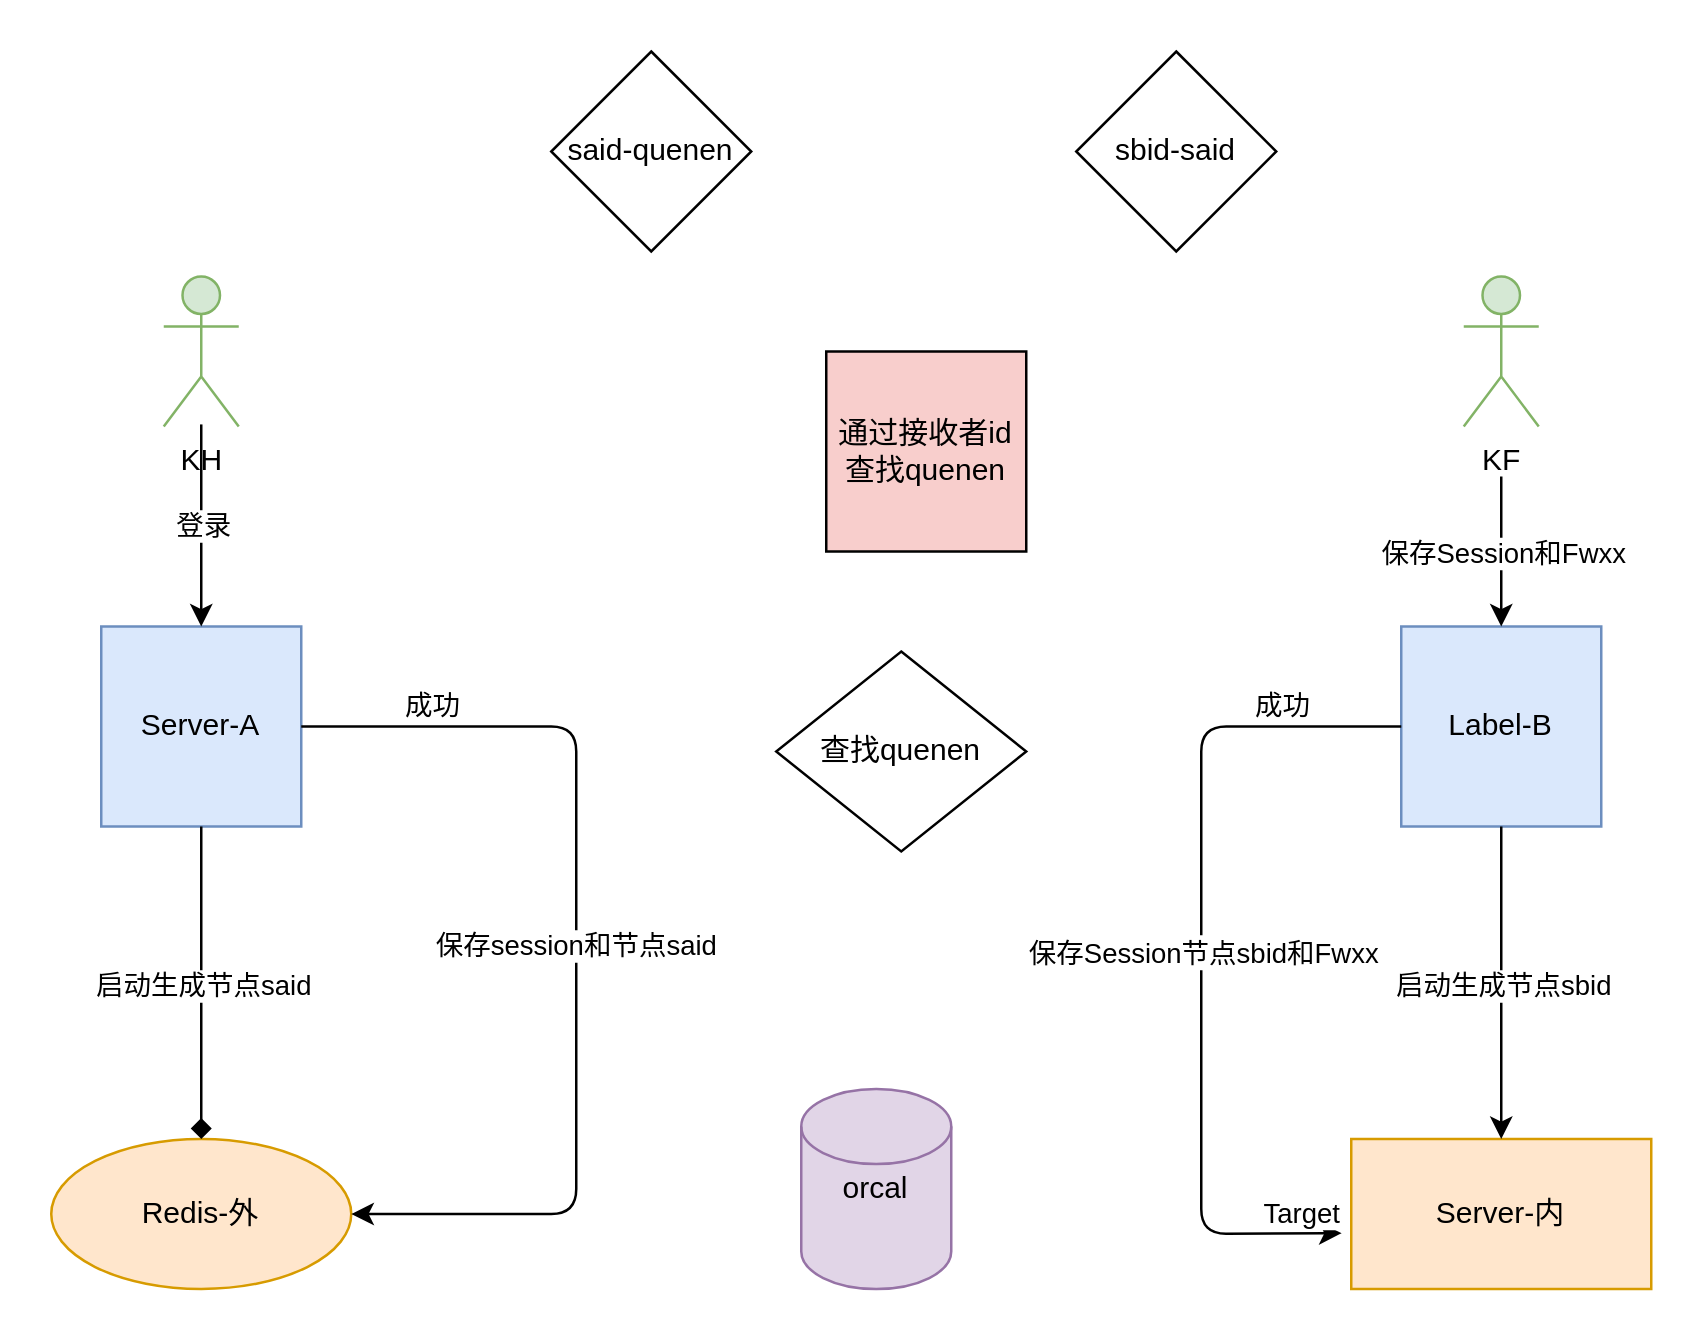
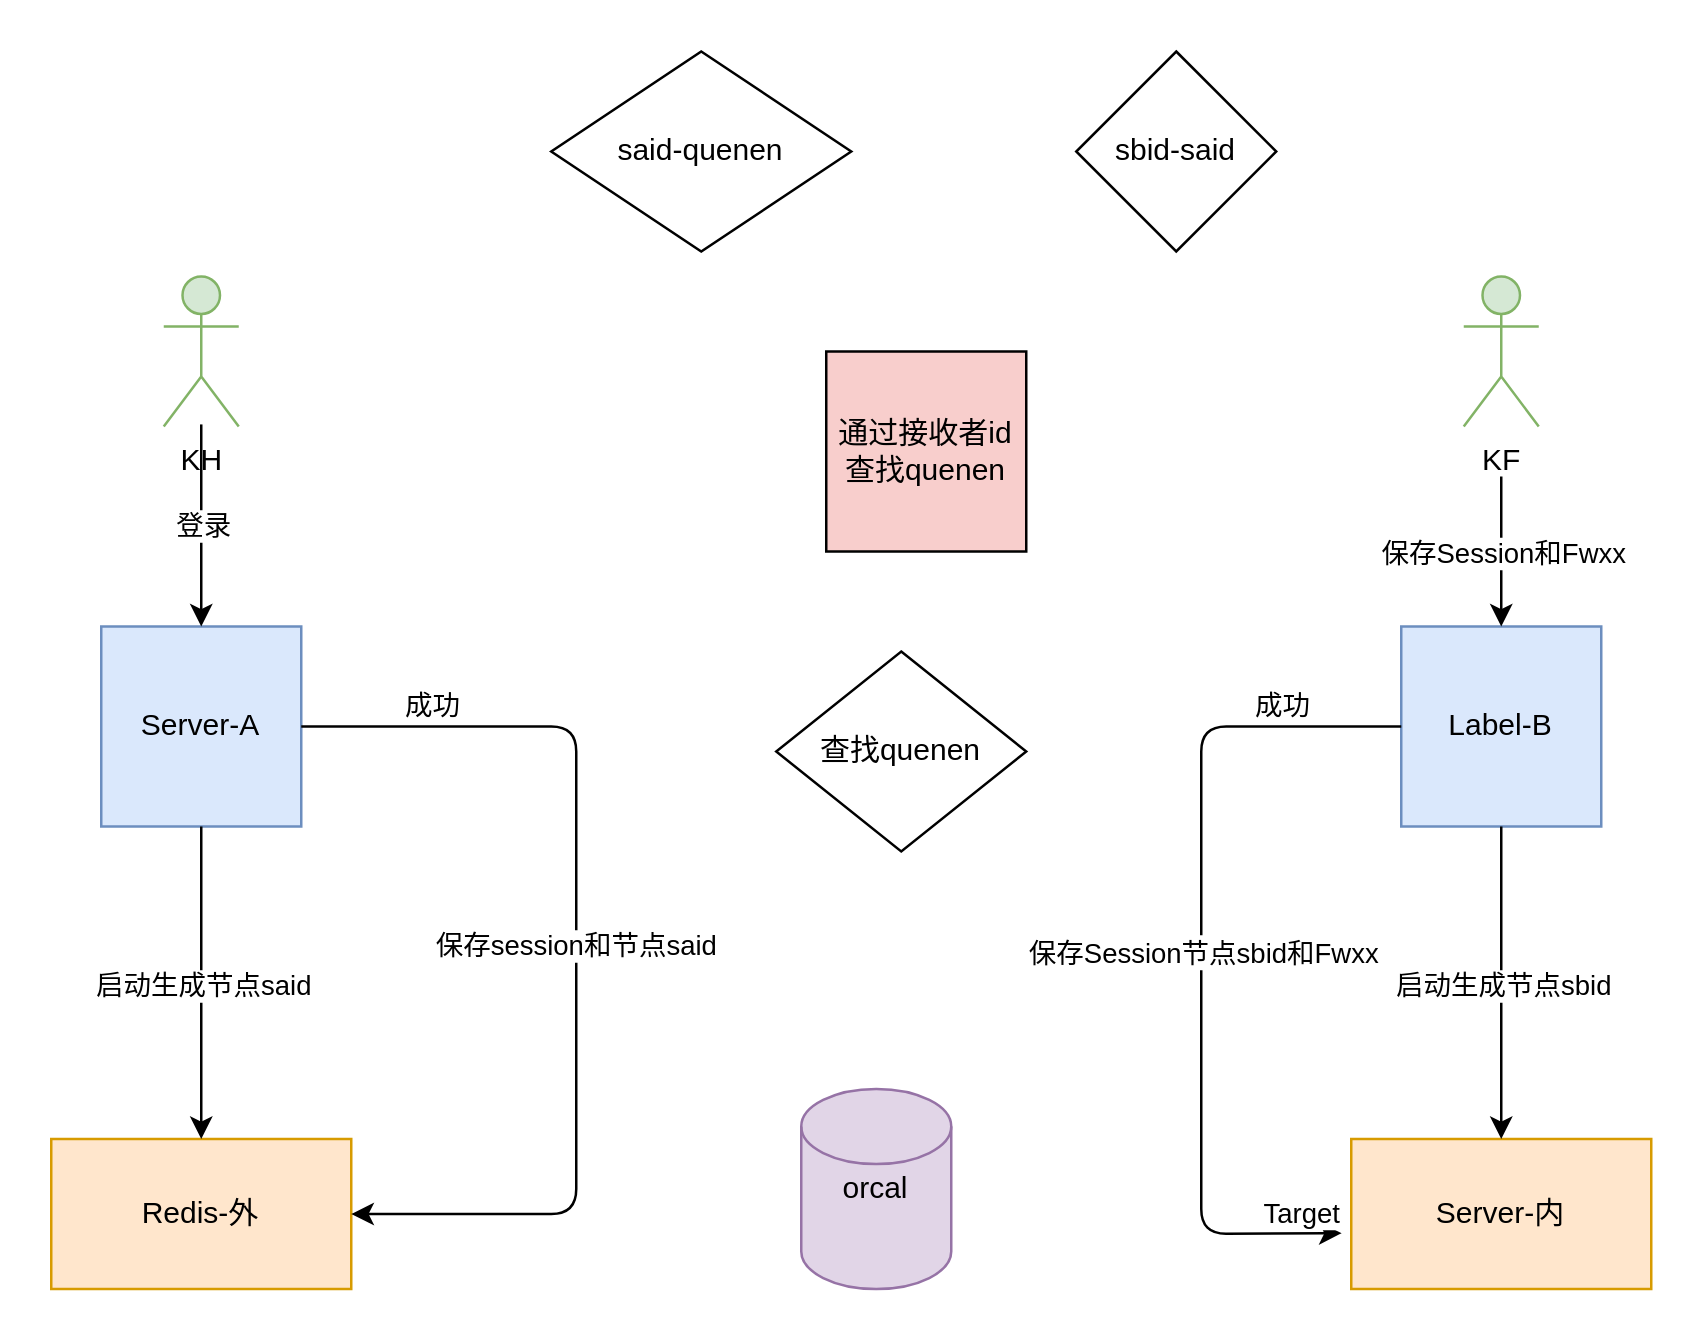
  <mxCell id="0" />
  <mxCell id="1" parent="0" />
  <mxCell id="2" value="Server-内" style="rounded=0;whiteSpace=wrap;html=1;fillColor=#ffe6cc;strokeColor=#d79b00;" parent="1" vertex="1"><mxGeometry x="540" y="455" width="120" height="60" as="geometry" /></mxCell>
  <mxCell id="3" value="Server-A" style="whiteSpace=wrap;html=1;aspect=fixed;fillColor=#dae8fc;strokeColor=#6c8ebf;" parent="1" vertex="1"><mxGeometry x="40" y="250" width="80" height="80" as="geometry" /></mxCell>
  <mxCell id="4" value="Label-B" style="whiteSpace=wrap;html=1;aspect=fixed;fillColor=#dae8fc;strokeColor=#6c8ebf;" parent="1" vertex="1"><mxGeometry x="560" y="250" width="80" height="80" as="geometry" /></mxCell>
- <mxCell id="5" value="Redis-外" style="ellipse;whiteSpace=wrap;html=1;fillColor=#ffe6cc;strokeColor=#d79b00;" parent="1" vertex="1"><mxGeometry x="20" y="455" width="120" height="60" as="geometry" /></mxCell>
+ <mxCell id="5" value="Redis-外" style="rounded=0;whiteSpace=wrap;html=1;fillColor=#ffe6cc;strokeColor=#d79b00;" parent="1" vertex="1"><mxGeometry x="20" y="455" width="120" height="60" as="geometry" /></mxCell>
  <mxCell id="6" value="orcal" style="shape=cylinder2;whiteSpace=wrap;html=1;boundedLbl=1;backgroundOutline=1;size=15;fillColor=#e1d5e7;strokeColor=#9673a6;" parent="1" vertex="1"><mxGeometry x="320" y="435" width="60" height="80" as="geometry" /></mxCell>
  <mxCell id="7" value="KH" style="shape=umlActor;verticalLabelPosition=bottom;verticalAlign=top;html=1;outlineConnect=0;fillColor=#d5e8d4;strokeColor=#82b366;" parent="1" vertex="1"><mxGeometry x="65" y="110" width="30" height="60" as="geometry" /></mxCell>
  <mxCell id="8" value="KF" style="shape=umlActor;verticalLabelPosition=bottom;verticalAlign=top;html=1;outlineConnect=0;fillColor=#d5e8d4;strokeColor=#82b366;" parent="1" vertex="1"><mxGeometry x="585" y="110" width="30" height="60" as="geometry" /></mxCell>
  <mxCell id="9" value="" style="endArrow=classic;html=1;" parent="1" target="4" edge="1"><mxGeometry relative="1" as="geometry"><mxPoint x="600" y="190" as="sourcePoint" /><mxPoint x="700" y="190" as="targetPoint" /></mxGeometry></mxCell>
  <mxCell id="10" value="保存Session和Fwxx" style="edgeLabel;resizable=0;html=1;align=center;verticalAlign=middle;" parent="9" connectable="0" vertex="1"><mxGeometry relative="1" as="geometry" /></mxCell>
- <mxCell id="11" value="said-quenen" style="rhombus;whiteSpace=wrap;html=1;" parent="1" vertex="1"><mxGeometry x="220" y="20" width="80" height="80" as="geometry" /></mxCell>
- <mxCell id="12" value="" style="endArrow=diamond;html=1;exitX=0.5;exitY=1;exitDx=0;exitDy=0;entryX=0.5;entryY=0;entryDx=0;entryDy=0;" parent="1" source="3" target="5" edge="1"><mxGeometry relative="1" as="geometry"><mxPoint x="240" y="320" as="sourcePoint" /><mxPoint x="340" y="320" as="targetPoint" /></mxGeometry></mxCell>
+ <mxCell id="11" value="said-quenen" style="rhombus;whiteSpace=wrap;html=1;" parent="1" vertex="1"><mxGeometry x="220" y="20" width="120" height="80" as="geometry" /></mxCell>
+ <mxCell id="12" value="" style="endArrow=classic;html=1;exitX=0.5;exitY=1;exitDx=0;exitDy=0;entryX=0.5;entryY=0;entryDx=0;entryDy=0;" parent="1" source="3" target="5" edge="1"><mxGeometry relative="1" as="geometry"><mxPoint x="240" y="320" as="sourcePoint" /><mxPoint x="340" y="320" as="targetPoint" /></mxGeometry></mxCell>
  <mxCell id="13" value="启动生成节点said" style="edgeLabel;resizable=0;html=1;align=center;verticalAlign=middle;" parent="12" connectable="0" vertex="1"><mxGeometry relative="1" as="geometry" /></mxCell>
  <mxCell id="14" value="" style="endArrow=classic;html=1;entryX=0.5;entryY=0;entryDx=0;entryDy=0;" edge="1" parent="1" target="3"><mxGeometry relative="1" as="geometry"><mxPoint x="80" y="169.17" as="sourcePoint" /><mxPoint x="180" y="169.17" as="targetPoint" /></mxGeometry></mxCell>
  <mxCell id="15" value="登录" style="edgeLabel;resizable=0;html=1;align=center;verticalAlign=middle;" connectable="0" vertex="1" parent="14"><mxGeometry relative="1" as="geometry" /></mxCell>
  <mxCell id="16" value="保存session和节点said" style="endArrow=classic;html=1;entryX=1;entryY=0.5;entryDx=0;entryDy=0;" edge="1" parent="1" target="5"><mxGeometry relative="1" as="geometry"><mxPoint x="120" y="290" as="sourcePoint" /><mxPoint x="280" y="290" as="targetPoint" /><Array as="points"><mxPoint x="230" y="290" /><mxPoint x="230" y="485" /></Array></mxGeometry></mxCell>
  <mxCell id="17" value="成功" style="edgeLabel;resizable=0;html=1;align=left;verticalAlign=bottom;" connectable="0" vertex="1" parent="16"><mxGeometry x="-1" relative="1" as="geometry"><mxPoint x="40" as="offset" /></mxGeometry></mxCell>
  <mxCell id="18" value="" style="endArrow=classic;html=1;exitX=0.5;exitY=1;exitDx=0;exitDy=0;entryX=0.5;entryY=0;entryDx=0;entryDy=0;" edge="1" parent="1" source="4" target="2"><mxGeometry relative="1" as="geometry"><mxPoint x="260" y="330" as="sourcePoint" /><mxPoint x="360" y="330" as="targetPoint" /></mxGeometry></mxCell>
  <mxCell id="19" value="启动生成节点sbid" style="edgeLabel;resizable=0;html=1;align=center;verticalAlign=middle;" connectable="0" vertex="1" parent="18"><mxGeometry relative="1" as="geometry" /></mxCell>
  <mxCell id="20" value="Label" style="endArrow=classic;html=1;exitX=0;exitY=0.5;exitDx=0;exitDy=0;entryX=-0.032;entryY=0.628;entryDx=0;entryDy=0;entryPerimeter=0;" edge="1" parent="1" source="4" target="2"><mxGeometry relative="1" as="geometry"><mxPoint x="230" y="330" as="sourcePoint" /><mxPoint x="390" y="330" as="targetPoint" /><Array as="points"><mxPoint x="480" y="290" /><mxPoint x="480" y="493" /></Array></mxGeometry></mxCell>
  <mxCell id="21" value="保存Session节点sbid和Fwxx" style="edgeLabel;resizable=0;html=1;align=center;verticalAlign=middle;" connectable="0" vertex="1" parent="20"><mxGeometry relative="1" as="geometry" /></mxCell>
  <mxCell id="22" value="成功" style="edgeLabel;resizable=0;html=1;align=left;verticalAlign=bottom;" connectable="0" vertex="1" parent="20"><mxGeometry x="-1" relative="1" as="geometry"><mxPoint x="-60" as="offset" /></mxGeometry></mxCell>
  <mxCell id="23" value="Target" style="edgeLabel;resizable=0;html=1;align=right;verticalAlign=bottom;" connectable="0" vertex="1" parent="20"><mxGeometry x="1" relative="1" as="geometry" /></mxCell>
  <mxCell id="24" value="sbid-said" style="rhombus;whiteSpace=wrap;html=1;" vertex="1" parent="1"><mxGeometry x="430" y="20" width="80" height="80" as="geometry" /></mxCell>
  <mxCell id="25" value="通过接收者id查找quenen" style="whiteSpace=wrap;html=1;aspect=fixed;fillColor=#f8cecc;" vertex="1" parent="1"><mxGeometry x="330" y="140" width="80" height="80" as="geometry" /></mxCell>
  <mxCell id="26" value="查找quenen" style="rhombus;whiteSpace=wrap;html=1;" vertex="1" parent="1"><mxGeometry x="310" y="260" width="100" height="80" as="geometry" /></mxCell>
